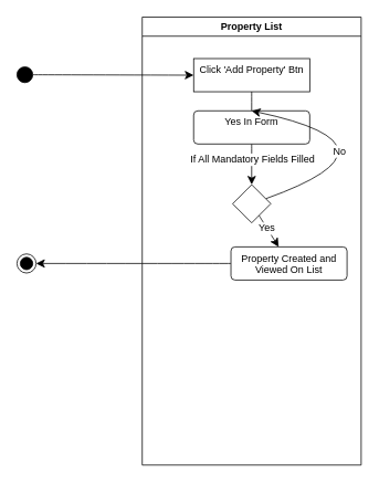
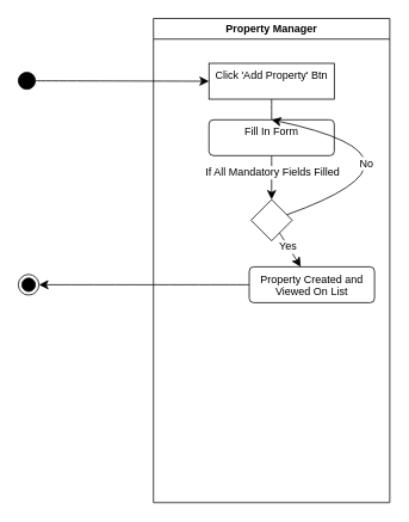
  <mxCell id="0" />
  <mxCell id="1" parent="0" />
- <mxCell id="2" value="Property List" style="swimlane;whiteSpace=wrap;html=1;" vertex="1" parent="1"><mxGeometry x="171" y="20" width="264" height="540" as="geometry" /></mxCell>
+ <mxCell id="2" value="Property Manager" style="swimlane;whiteSpace=wrap;html=1;" vertex="1" parent="1"><mxGeometry x="171" y="20" width="264" height="540" as="geometry" /></mxCell>
  <mxCell id="3" style="edgeStyle=none;curved=1;rounded=0;orthogonalLoop=1;jettySize=auto;html=1;fontSize=12;startSize=8;endSize=8;endArrow=none;" edge="1" parent="2" source="4" target="7"><mxGeometry relative="1" as="geometry" /></mxCell>
  <mxCell id="4" value="Click 'Add Property' Btn" style="html=1;align=center;verticalAlign=top;absoluteArcSize=1;arcSize=10;dashed=0;whiteSpace=wrap;rounded=0;" vertex="1" parent="2"><mxGeometry x="62" y="50" width="140" height="40" as="geometry" /></mxCell>
  <mxCell id="5" style="edgeStyle=none;curved=1;rounded=0;orthogonalLoop=1;jettySize=auto;html=1;entryX=0.5;entryY=0;entryDx=0;entryDy=0;fontSize=12;startSize=8;endSize=8;" edge="1" parent="2" source="7" target="12"><mxGeometry relative="1" as="geometry" /></mxCell>
  <mxCell id="6" value="If All Mandatory Fields Filled" style="edgeLabel;html=1;align=center;verticalAlign=middle;resizable=0;points=[];fontSize=12;" vertex="1" connectable="0" parent="5"><mxGeometry x="-0.258" relative="1" as="geometry"><mxPoint as="offset" /></mxGeometry></mxCell>
- <mxCell id="7" value="Yes In Form" style="html=1;align=center;verticalAlign=top;rounded=1;absoluteArcSize=1;arcSize=10;dashed=0;whiteSpace=wrap;" vertex="1" parent="2"><mxGeometry x="62" y="113" width="140" height="40" as="geometry" /></mxCell>
+ <mxCell id="7" value="Fill In Form" style="html=1;align=center;verticalAlign=top;rounded=1;absoluteArcSize=1;arcSize=10;dashed=0;whiteSpace=wrap;" vertex="1" parent="2"><mxGeometry x="62" y="113" width="140" height="40" as="geometry" /></mxCell>
  <mxCell id="8" style="edgeStyle=none;curved=1;rounded=0;orthogonalLoop=1;jettySize=auto;html=1;entryX=0.5;entryY=0;entryDx=0;entryDy=0;fontSize=12;startSize=8;endSize=8;" edge="1" parent="2" source="12" target="7"><mxGeometry relative="1" as="geometry"><Array as="points"><mxPoint x="328" y="155" /></Array></mxGeometry></mxCell>
  <mxCell id="9" value="No" style="edgeLabel;html=1;align=center;verticalAlign=middle;resizable=0;points=[];fontSize=12;" vertex="1" connectable="0" parent="8"><mxGeometry x="-0.475" y="24" relative="1" as="geometry"><mxPoint as="offset" /></mxGeometry></mxCell>
  <mxCell id="10" style="edgeStyle=none;curved=1;rounded=0;orthogonalLoop=1;jettySize=auto;html=1;fontSize=12;startSize=8;endSize=8;" edge="1" parent="2" source="12" target="13"><mxGeometry relative="1" as="geometry" /></mxCell>
  <mxCell id="11" value="Yes" style="edgeLabel;html=1;align=center;verticalAlign=middle;resizable=0;points=[];fontSize=12;" vertex="1" connectable="0" parent="10"><mxGeometry x="-0.202" y="-1" relative="1" as="geometry"><mxPoint as="offset" /></mxGeometry></mxCell>
  <mxCell id="12" value="" style="rhombus;whiteSpace=wrap;html=1;" vertex="1" parent="2"><mxGeometry x="109" y="202" width="46" height="46" as="geometry" /></mxCell>
  <mxCell id="13" value="Property Created and Viewed On List" style="html=1;align=center;verticalAlign=top;rounded=1;absoluteArcSize=1;arcSize=10;dashed=0;whiteSpace=wrap;" vertex="1" parent="2"><mxGeometry x="107" y="277" width="140" height="40" as="geometry" /></mxCell>
  <mxCell id="14" style="edgeStyle=none;curved=1;rounded=0;orthogonalLoop=1;jettySize=auto;html=1;entryX=0;entryY=0.5;entryDx=0;entryDy=0;fontSize=12;startSize=8;endSize=8;" edge="1" parent="1" source="15" target="4"><mxGeometry relative="1" as="geometry" /></mxCell>
  <mxCell id="15" value="" style="ellipse;fillColor=strokeColor;html=1;" vertex="1" parent="1"><mxGeometry x="20" y="80" width="19" height="19" as="geometry" /></mxCell>
  <mxCell id="16" value="" style="ellipse;html=1;shape=endState;fillColor=strokeColor;" vertex="1" parent="1"><mxGeometry x="20" y="305.5" width="23" height="23" as="geometry" /></mxCell>
  <mxCell id="17" style="edgeStyle=none;curved=1;rounded=0;orthogonalLoop=1;jettySize=auto;html=1;entryX=1;entryY=0.5;entryDx=0;entryDy=0;fontSize=12;startSize=8;endSize=8;" edge="1" parent="1" source="13" target="16"><mxGeometry relative="1" as="geometry" /></mxCell>
